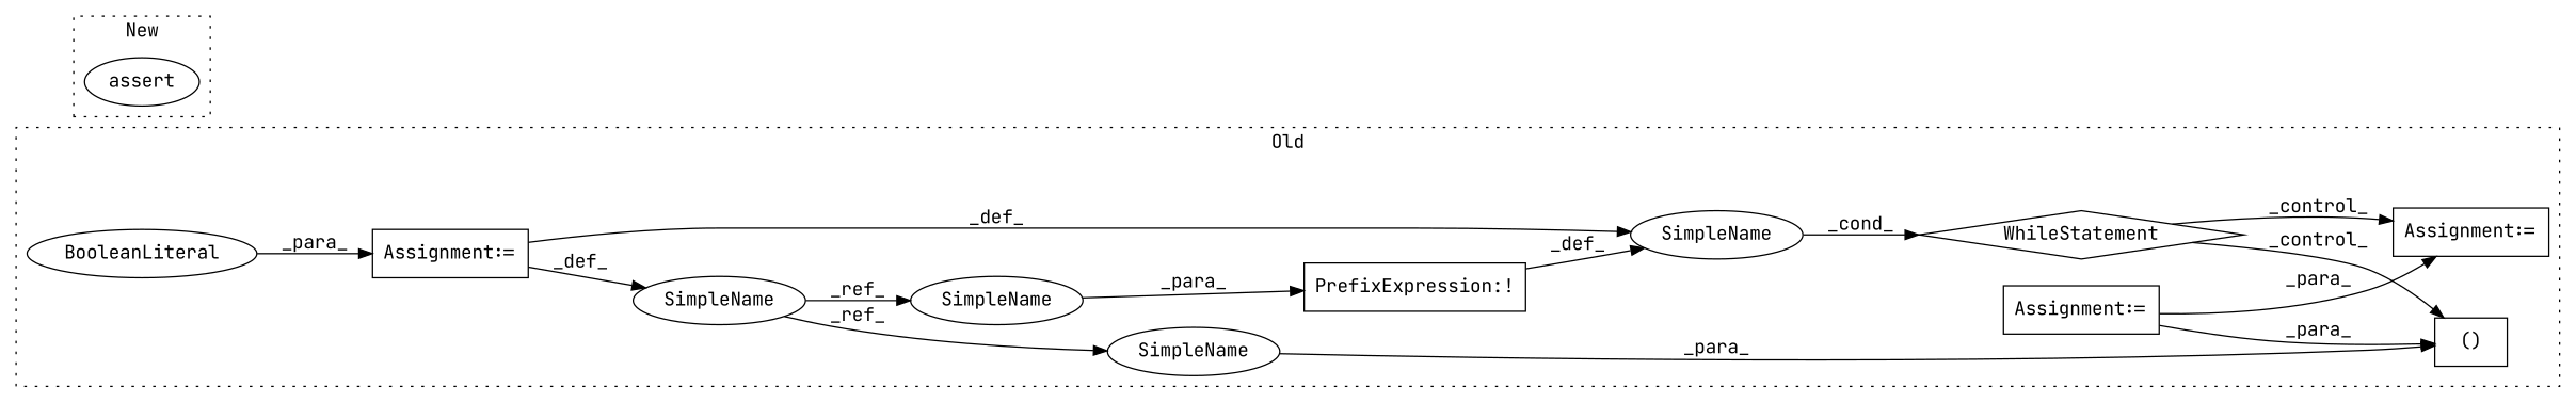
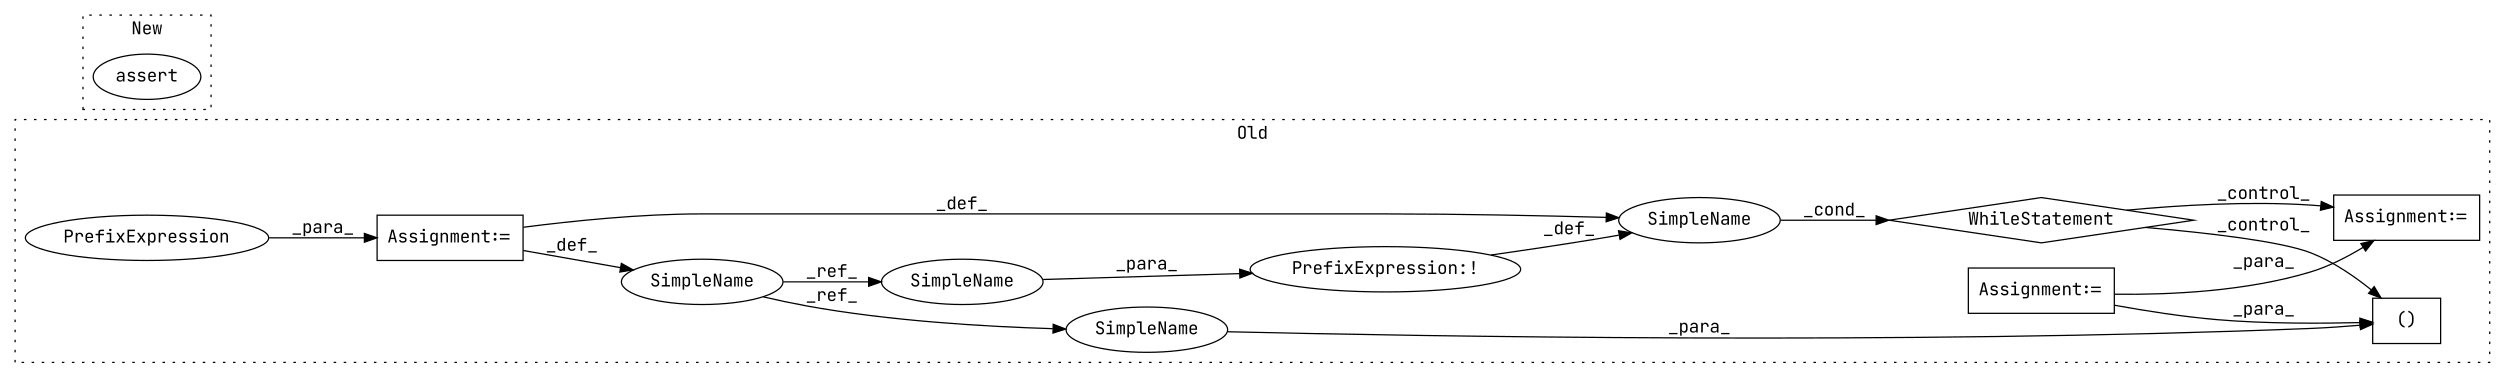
  digraph {
    fontname="JetBrains Mono"
    rankdir=LR
    node [a=42 fontname="JetBrains Mono" l=1 shape=ellipse]
    edge [fontname="JetBrains Mono"]
    n1 [a=61 l="7,2" label=WhileStatement s="8016,8028" shape=diamond]
    n2 [a=7 label="Assignment:=" s=7984 shape=box]
-   n3 [a=38 label="PrefixExpression:!" s=8023 shape=box]
+   n3 [a=38 label="PrefixExpression:!" s=8023]
    n4 [a=106 l=53 label="()" s=8080 shape=box]
-   n5 [a=9 l=5 label=BooleanLiteral s=7985]
+   n5 [a=9 l=5 label=PrefixExpression s=7985]
    n6 [label=SimpleName l=""]
    n7 [l=4 label=SimpleName s=7980]
    n8 [a=7 label="Assignment:=" s=8046 shape=box]
    n9 [a=7 label="Assignment:=" s=7955 shape=box]
    n10 [l=4 label=SimpleName s=8024]
    n11 [l=4 label=SimpleName s=8115]
    n12 [a=32 l="12,1" label=assert s="8683,8718"]
    subgraph cluster_1 {
      label=Old
      style=dotted
      n1
      n2
      n3
      n4
      n5
      n6
      n7
      n8
      n9
      n10
      n11
    }
    subgraph cluster_2 {
      label=New
      style=dotted
      n12
    }
    n1 -> n4 [label=_control_]
    n1 -> n8 [label=_control_]
    n2 -> n6 [label=_def_]
    n2 -> n7 [label=_def_]
    n3 -> n6 [label=_def_]
    n5 -> n2 [label=_para_]
    n6 -> n1 [label=_cond_]
    n7 -> n10 [label=_ref_]
    n7 -> n11 [label=_ref_]
    n9 -> n4 [label=_para_]
    n9 -> n8 [label=_para_]
    n10 -> n3 [label=_para_]
    n11 -> n4 [label=_para_]
  }
